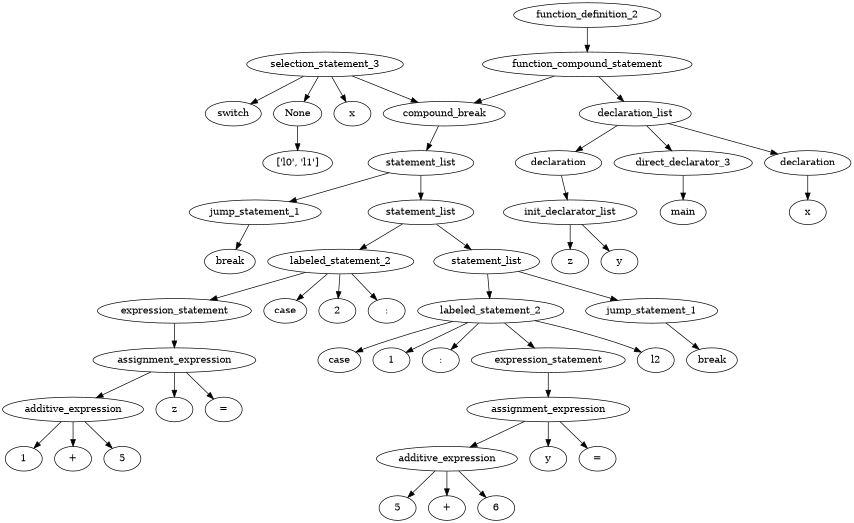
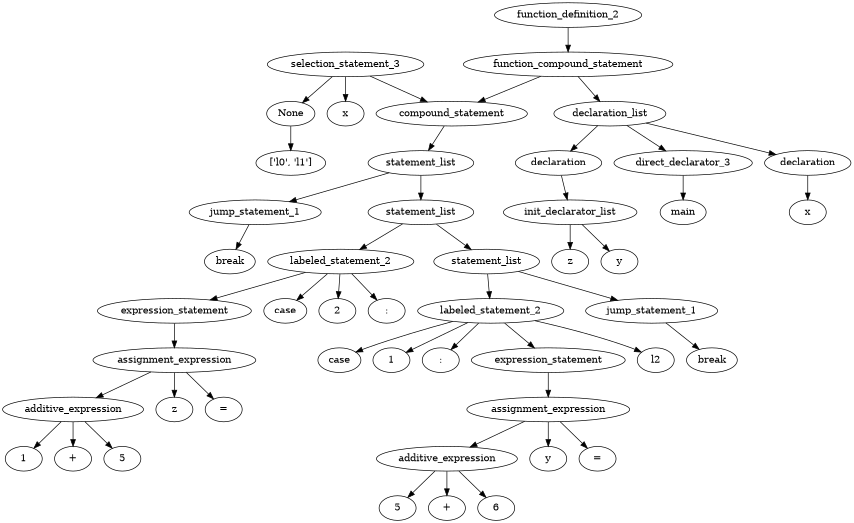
  digraph {
    n1 [label=direct_declarator_3]
    n2 [label=main]
    n3 [label=declaration]
    n4 [label=x]
    n5 [label=init_declarator_list]
    n6 [label=y]
    n7 [label=z]
    n8 [label=declaration]
    n9 [label=declaration_list]
    n10 [label=additive_expression]
    n11 [label=5]
    n12 [label="+"]
    n13 [label=6]
    n14 [label=assignment_expression]
    n15 [label=y]
    n16 [label="="]
    n17 [label=expression_statement]
    n18 [label=labeled_statement_2]
    n19 [label=l2]
    n20 [label=case]
    n21 [label=1]
    n22 [label=":"]
    n23 [label=jump_statement_1]
    n24 [label=break]
    n25 [label=statement_list]
    n26 [label=additive_expression]
    n27 [label=1]
    n28 [label="+"]
    n29 [label=5]
    n30 [label=assignment_expression]
    n31 [label=z]
    n32 [label="="]
    n33 [label=expression_statement]
    n34 [label=labeled_statement_2]
    n35 [label=case]
    n36 [label=2]
    n37 [label=":"]
    n38 [label=statement_list]
    n39 [label=jump_statement_1]
    n40 [label=break]
    n41 [label=statement_list]
-   n42 [label=compound_break]
+   n42 [label=compound_statement]
    n43 [label=selection_statement_3]
-   n44 [label=switch]
    n45 [label=x]
    n46 [label=None]
    n47 [label="['l0', 'l1']"]
    n48 [label=function_compound_statement]
    n49 [label=function_definition_2]
    n1 -> n2
    n3 -> n4
    n5 -> n6
    n5 -> n7
    n8 -> n5
    n9 -> n1
    n9 -> n3
    n9 -> n8
    n10 -> n11
    n10 -> n12
    n10 -> n13
    n14 -> n10
    n14 -> n15
    n14 -> n16
    n17 -> n14
    n18 -> n17
    n18 -> n19
    n18 -> n20
    n18 -> n21
    n18 -> n22
    n23 -> n24
    n25 -> n18
    n25 -> n23
    n26 -> n27
    n26 -> n28
    n26 -> n29
    n30 -> n26
    n30 -> n31
    n30 -> n32
    n33 -> n30
    n34 -> n33
    n34 -> n35
    n34 -> n36
    n34 -> n37
    n38 -> n25
    n38 -> n34
    n39 -> n40
    n41 -> n38
    n41 -> n39
    n42 -> n41
    n43 -> n42
-   n43 -> n44
    n43 -> n45
    n43 -> n46
    n46 -> n47
    n48 -> n9
    n48 -> n42
    n49 -> n48
  }
